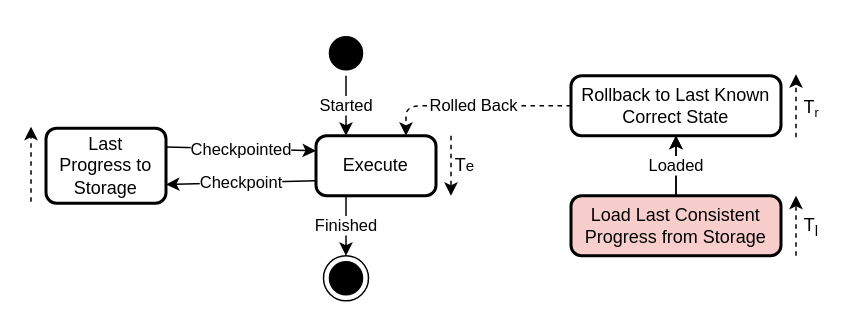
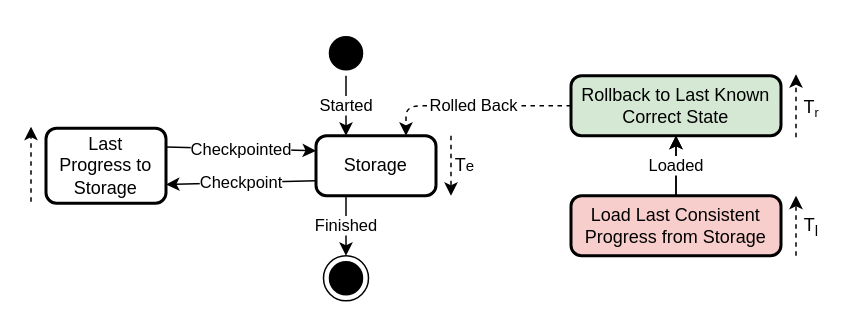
  <mxCell id="0" />
  <mxCell id="1" parent="0" />
  <mxCell id="2" value="" style="ellipse;html=1;shape=startState;fillColor=#000000;strokeColor=#000000;" parent="1" vertex="1"><mxGeometry x="215" y="20" width="30" height="30" as="geometry" /></mxCell>
  <mxCell id="3" value="Last&lt;br&gt;Progress to Storage" style="rounded=1;whiteSpace=wrap;html=1;absoluteArcSize=1;arcSize=14;strokeWidth=2;" parent="1" vertex="1"><mxGeometry x="30" y="85" width="80" height="50" as="geometry" /></mxCell>
  <mxCell id="4" value="" style="edgeStyle=orthogonalEdgeStyle;rounded=0;orthogonalLoop=1;jettySize=auto;html=1;" parent="1" source="5" target="7" edge="1"><mxGeometry relative="1" as="geometry" /></mxCell>
  <mxCell id="5" value="Load Last Consistent Progress from Storage" style="rounded=1;whiteSpace=wrap;html=1;absoluteArcSize=1;arcSize=14;strokeWidth=2;fillColor=#f8cecc;" parent="1" vertex="1"><mxGeometry x="380" y="130" width="140" height="40" as="geometry" /></mxCell>
- <mxCell id="6" value="Execute" style="rounded=1;whiteSpace=wrap;html=1;absoluteArcSize=1;arcSize=14;strokeWidth=2;" parent="1" vertex="1"><mxGeometry x="210" y="90" width="80" height="40" as="geometry" /></mxCell>
- <mxCell id="7" value="Rollback to Last Known Correct State" style="rounded=1;whiteSpace=wrap;html=1;absoluteArcSize=1;arcSize=14;strokeWidth=2;" parent="1" vertex="1"><mxGeometry x="380" y="50" width="140" height="40" as="geometry" /></mxCell>
+ <mxCell id="6" value="Storage" style="rounded=1;whiteSpace=wrap;html=1;absoluteArcSize=1;arcSize=14;strokeWidth=2;" parent="1" vertex="1"><mxGeometry x="210" y="90" width="80" height="40" as="geometry" /></mxCell>
+ <mxCell id="7" value="Rollback to Last Known Correct State" style="rounded=1;whiteSpace=wrap;html=1;absoluteArcSize=1;arcSize=14;strokeWidth=2;fillColor=#d5e8d4;" parent="1" vertex="1"><mxGeometry x="380" y="50" width="140" height="40" as="geometry" /></mxCell>
  <mxCell id="8" value="Loaded" style="endArrow=classic;html=1;exitX=0.5;exitY=0;exitDx=0;exitDy=0;entryX=0.5;entryY=1;entryDx=0;entryDy=0;startArrow=none;startFill=0;endFill=1;" parent="1" source="5" target="7" edge="1"><mxGeometry width="50" height="50" relative="1" as="geometry"><mxPoint x="288" y="105" as="sourcePoint" /><mxPoint x="338" y="55" as="targetPoint" /></mxGeometry></mxCell>
  <mxCell id="9" value="Rolled Back" style="endArrow=classic;html=1;exitX=0;exitY=0.5;exitDx=0;exitDy=0;entryX=0.75;entryY=0;entryDx=0;entryDy=0;endFill=1;startArrow=none;startFill=0;dashed=1;" parent="1" source="7" target="6" edge="1"><mxGeometry width="50" height="50" relative="1" as="geometry"><mxPoint x="270" y="130" as="sourcePoint" /><mxPoint x="320" y="80" as="targetPoint" /><Array as="points"><mxPoint x="330" y="70" /><mxPoint x="270" y="70" /></Array></mxGeometry></mxCell>
  <mxCell id="10" value="Checkpointed" style="endArrow=none;html=1;exitX=0;exitY=0.25;exitDx=0;exitDy=0;entryX=1;entryY=0.25;entryDx=0;entryDy=0;startArrow=classic;startFill=1;endFill=0;" parent="1" source="6" target="3" edge="1"><mxGeometry width="50" height="50" relative="1" as="geometry"><mxPoint x="270" y="130" as="sourcePoint" /><mxPoint x="70" y="120" as="targetPoint" /></mxGeometry></mxCell>
  <mxCell id="11" value="Checkpoint" style="endArrow=none;html=1;exitX=1;exitY=0.75;exitDx=0;exitDy=0;entryX=0;entryY=0.75;entryDx=0;entryDy=0;endFill=0;startArrow=classic;startFill=1;" parent="1" source="3" target="6" edge="1"><mxGeometry width="50" height="50" relative="1" as="geometry"><mxPoint x="270" y="130" as="sourcePoint" /><mxPoint x="320" y="80" as="targetPoint" /><Array as="points" /></mxGeometry></mxCell>
  <mxCell id="12" value="Started" style="endArrow=classic;html=1;entryX=0.25;entryY=0;entryDx=0;entryDy=0;" parent="1" source="2" target="6" edge="1"><mxGeometry width="50" height="50" relative="1" as="geometry"><mxPoint x="270" y="130" as="sourcePoint" /><mxPoint x="320" y="80" as="targetPoint" /></mxGeometry></mxCell>
  <mxCell id="13" value="" style="ellipse;html=1;shape=endState;fillColor=#000000;strokeColor=#000000;" parent="1" vertex="1"><mxGeometry x="215" y="170" width="30" height="30" as="geometry" /></mxCell>
  <mxCell id="14" value="Finished" style="endArrow=classic;html=1;exitX=0.25;exitY=1;exitDx=0;exitDy=0;" parent="1" source="6" target="13" edge="1"><mxGeometry width="50" height="50" relative="1" as="geometry"><mxPoint x="250" y="130" as="sourcePoint" /><mxPoint x="250" y="240" as="targetPoint" /></mxGeometry></mxCell>
  <mxCell id="15" value="T&lt;sub&gt;l&lt;/sub&gt;&lt;font size=&quot;1&quot; style=&quot;font-style: italic&quot;&gt;&lt;br&gt;&lt;/font&gt;" style="text;html=1;align=center;verticalAlign=middle;resizable=0;points=[];autosize=1;" parent="1" vertex="1"><mxGeometry x="525" y="141" width="30" height="20" as="geometry" /></mxCell>
  <mxCell id="16" value="" style="endArrow=classic;html=1;dashed=1;" parent="1" edge="1"><mxGeometry width="50" height="50" relative="1" as="geometry"><mxPoint x="530" y="170" as="sourcePoint" /><mxPoint x="530" y="130" as="targetPoint" /></mxGeometry></mxCell>
  <mxCell id="17" value="T&lt;font size=&quot;1&quot;&gt;&lt;sub&gt;r&lt;/sub&gt;&lt;br&gt;&lt;/font&gt;" style="text;html=1;align=center;verticalAlign=middle;resizable=0;points=[];autosize=1;" parent="1" vertex="1"><mxGeometry x="525" y="61" width="30" height="20" as="geometry" /></mxCell>
  <mxCell id="18" value="" style="endArrow=classic;html=1;dashed=1;" parent="1" edge="1"><mxGeometry width="50" height="50" relative="1" as="geometry"><mxPoint x="530" y="91" as="sourcePoint" /><mxPoint x="530" y="49" as="targetPoint" /></mxGeometry></mxCell>
  <mxCell id="19" value="" style="endArrow=classic;html=1;dashed=1;" parent="1" edge="1"><mxGeometry width="50" height="50" relative="1" as="geometry"><mxPoint x="20" y="134" as="sourcePoint" /><mxPoint x="20" y="84" as="targetPoint" /></mxGeometry></mxCell>
  <mxCell id="20" value="" style="endArrow=classic;html=1;dashed=1;" edge="1" parent="1"><mxGeometry width="50" height="50" relative="1" as="geometry"><mxPoint x="300" y="90" as="sourcePoint" /><mxPoint x="300" y="130" as="targetPoint" /></mxGeometry></mxCell>
  <mxCell id="21" value="T&lt;span style=&quot;font-size: 10px&quot;&gt;e&lt;/span&gt;&lt;font size=&quot;1&quot; style=&quot;font-style: italic&quot;&gt;&lt;br&gt;&lt;/font&gt;" style="text;html=1;align=center;verticalAlign=middle;resizable=0;points=[];autosize=1;" vertex="1" parent="1"><mxGeometry x="294" y="100" width="30" height="20" as="geometry" /></mxCell>
